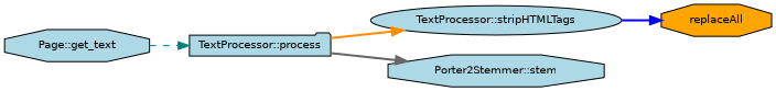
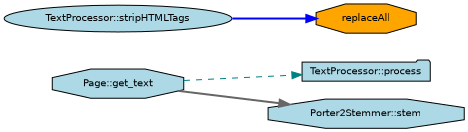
  digraph {
    rankdir=LR
    node [color=black fillcolor=lightblue fontname=Helvetica fontsize=10 shape=octagon style=filled]
    edge [fontname=Helvetica fontsize=10 labelfontname=Helvetica labelfontsize=10 style=bold]
    n1 [fontcolor=black height=0.2 label="TextProcessor::process" shape=folder width=0.4]
    n2 [height=0.2 label="TextProcessor::stripHTMLTags" shape=ellipse width=0.4]
    n3 [height=0.2 label="Porter2Stemmer::stem" width=0.4]
    n4 [height=0.2 label="Page::get_text" width=0.4]
    n5 [fillcolor=orange height=0.2 label=replaceAll width=0.4]
-   n1 -> n2 [color=darkorange]
-   n1 -> n3 [color=gray40]
+   n4 -> n3 [color=gray40]
    n2 -> n5 [color=blue]
    n4 -> n1 [color=teal style=dashed]
  }
